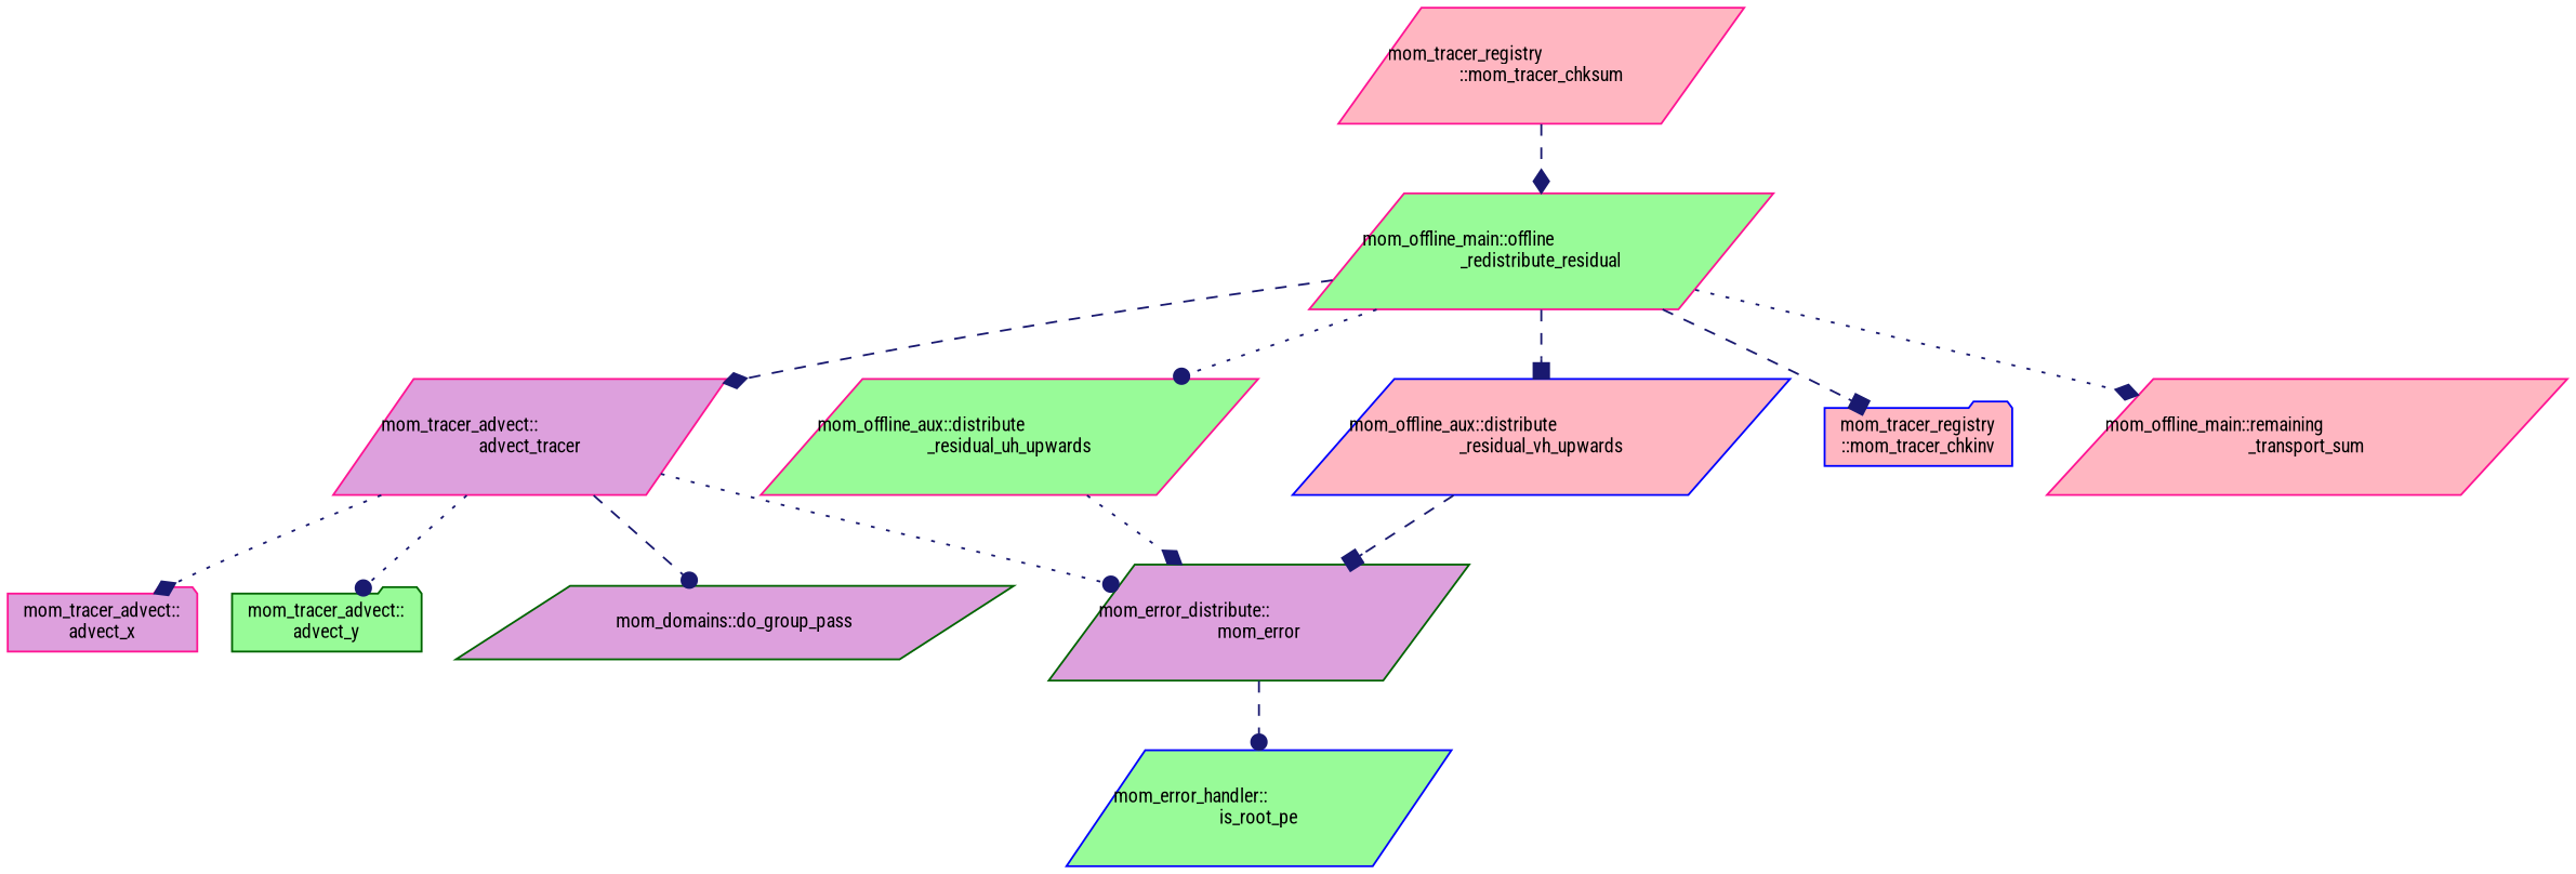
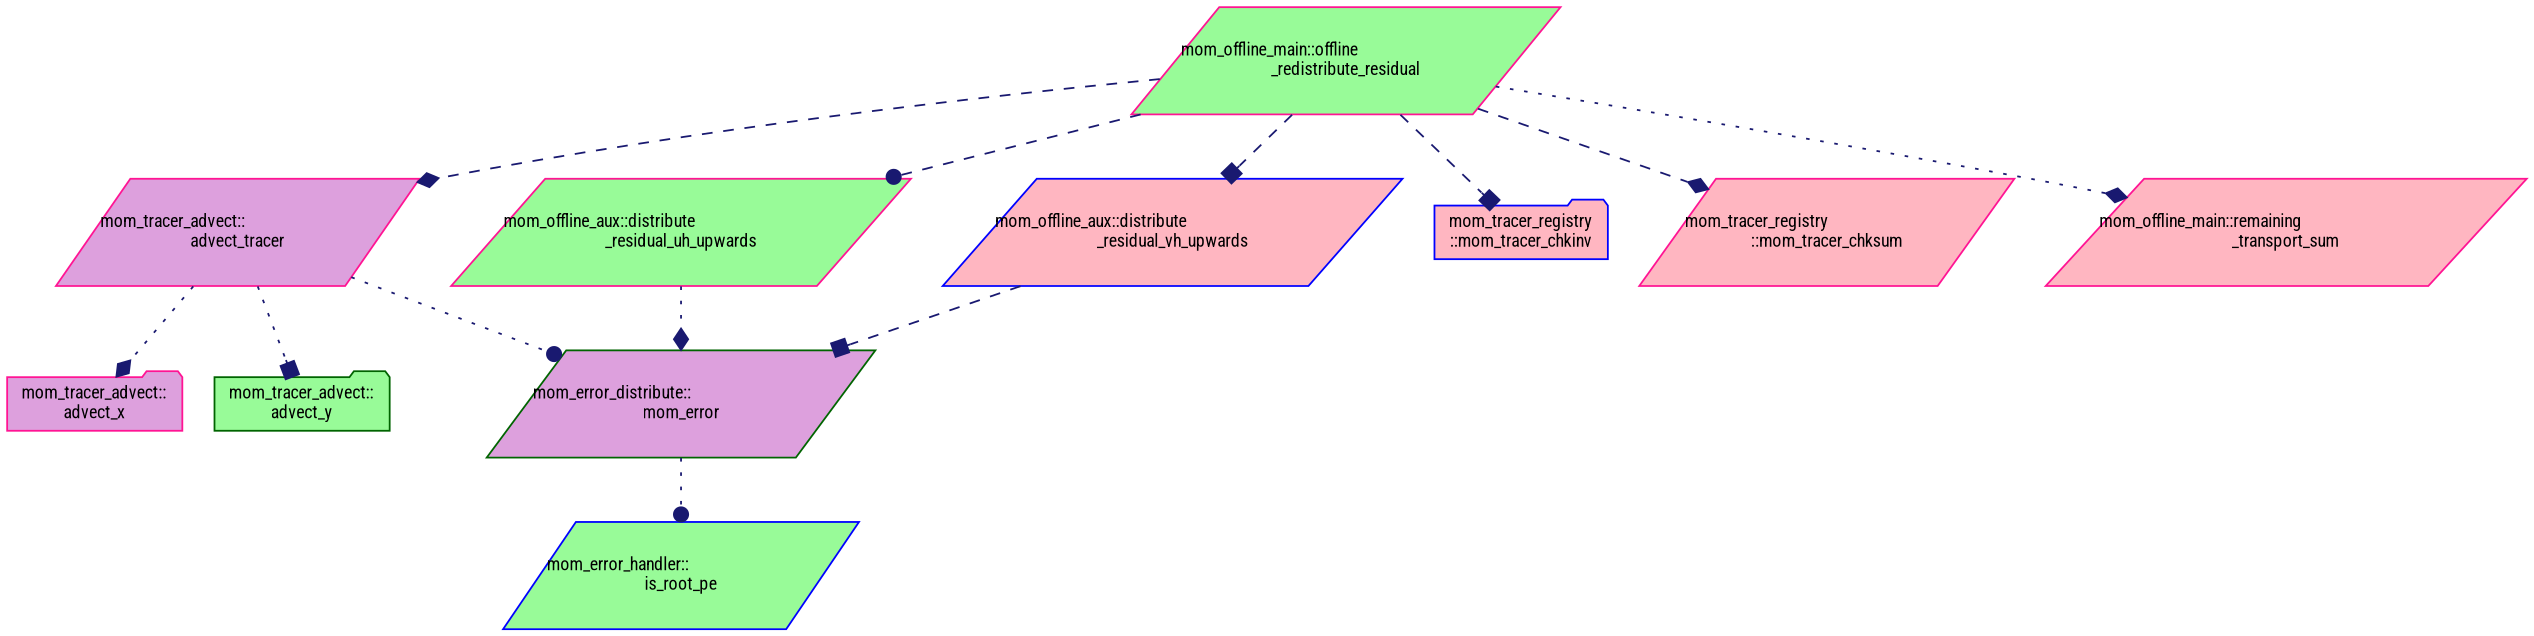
  digraph {
    fontname="Roboto Condensed"
    rankdir=TB
    node [color=deeppink fillcolor=palegreen fontname="Roboto Condensed" fontsize=10 shape=parallelogram style=filled]
    edge [arrowhead=diamond color=midnightblue fontname="Roboto Condensed" fontsize=10 labelfontname=Helvetica labelfontsize=10 style=dotted]
    n1 [fontcolor=black height=0.2 label="mom_offline_main::offline\l_redistribute_residual" width=0.4]
    n2 [fillcolor=plum height=0.2 label="mom_tracer_advect::\ladvect_tracer" width=0.4]
    n3 [height=0.2 label="mom_offline_aux::distribute\l_residual_uh_upwards" width=0.4]
    n4 [color=blue fillcolor=lightpink height=0.2 label="mom_offline_aux::distribute\l_residual_vh_upwards" width=0.4]
    n5 [color=blue fillcolor=lightpink height=0.2 label="mom_tracer_registry\l::mom_tracer_chkinv" shape=folder width=0.4]
    n6 [fillcolor=lightpink height=0.2 label="mom_tracer_registry\l::mom_tracer_chksum" width=0.4]
    n7 [fillcolor=lightpink height=0.2 label="mom_offline_main::remaining\l_transport_sum" width=0.4]
    n8 [fillcolor=plum height=0.2 label="mom_tracer_advect::\ladvect_x" shape=folder width=0.4]
    n9 [color=darkgreen height=0.2 label="mom_tracer_advect::\ladvect_y" shape=folder width=0.4]
-   n10 [color=darkgreen fillcolor=plum height=0.2 label="mom_domains::do_group_pass" width=0.4]
    n11 [color=darkgreen fillcolor=plum height=0.2 label="mom_error_distribute::\lmom_error" width=0.4]
    n12 [color=blue height=0.2 label="mom_error_handler::\lis_root_pe" width=0.4]
    n1 -> n2 [style=dashed]
-   n1 -> n3 [arrowhead=dot]
+   n1 -> n3 [arrowhead=dot style=dashed]
    n1 -> n4 [arrowhead=box style=dashed]
    n1 -> n5 [arrowhead=box style=dashed]
-   n6 -> n1 [style=dashed]
+   n1 -> n6 [style=dashed]
    n1 -> n7
    n2 -> n8
-   n2 -> n9 [arrowhead=dot]
-   n2 -> n10 [arrowhead=dot style=dashed]
+   n2 -> n9 [arrowhead=box]
    n2 -> n11 [arrowhead=dot]
    n3 -> n11
    n4 -> n11 [arrowhead=box style=dashed]
-   n11 -> n12 [arrowhead=dot style=dashed]
+   n11 -> n12 [arrowhead=dot]
  }
